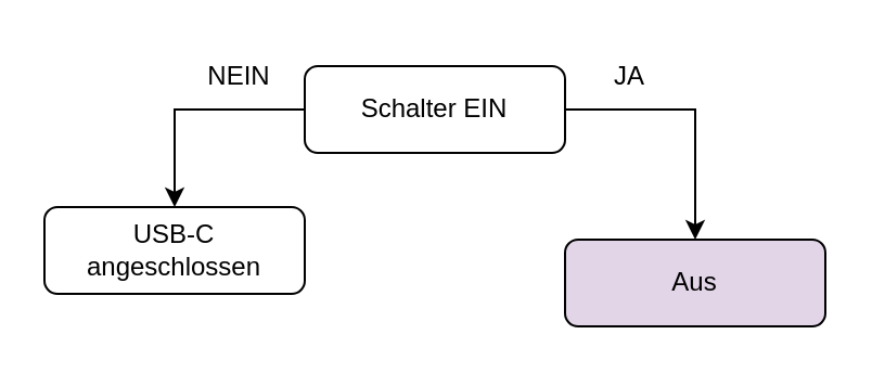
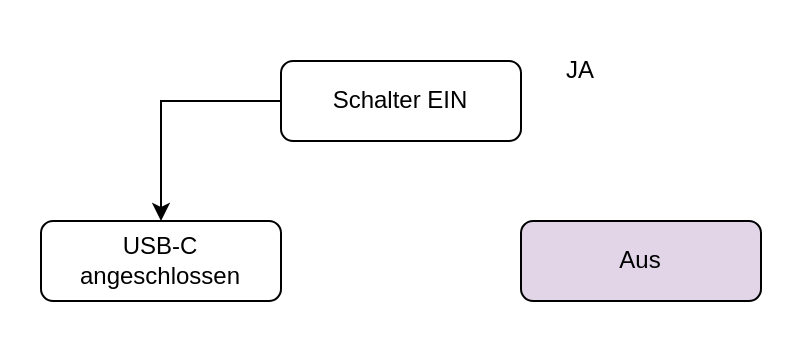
  <mxCell id="0" />
  <mxCell id="1" parent="0" />
  <mxCell id="2" style="edgeStyle=orthogonalEdgeStyle;rounded=0;orthogonalLoop=1;jettySize=auto;html=1;exitX=0;exitY=0.5;exitDx=0;exitDy=0;entryX=0.5;entryY=0;entryDx=0;entryDy=0;" edge="1" parent="1" source="4" target="5"><mxGeometry relative="1" as="geometry" /></mxCell>
- <mxCell id="3" style="edgeStyle=orthogonalEdgeStyle;rounded=0;orthogonalLoop=1;jettySize=auto;html=1;exitX=1;exitY=0.5;exitDx=0;exitDy=0;entryX=0.5;entryY=0;entryDx=0;entryDy=0;" edge="1" parent="1" source="4" target="6"><mxGeometry relative="1" as="geometry" /></mxCell>
  <mxCell id="4" value="Schalter EIN" style="rounded=1;whiteSpace=wrap;html=1;" vertex="1" parent="1"><mxGeometry x="140" y="30" width="120" height="40" as="geometry" /></mxCell>
- <mxCell id="5" value="USB-C angeschlossen" style="rounded=1;whiteSpace=wrap;html=1;" vertex="1" parent="1"><mxGeometry x="20" y="95" width="120" height="40" as="geometry" /></mxCell>
+ <mxCell id="5" value="USB-C angeschlossen" style="rounded=1;whiteSpace=wrap;html=1;" vertex="1" parent="1"><mxGeometry x="20" y="110" width="120" height="40" as="geometry" /></mxCell>
  <mxCell id="6" value="Aus" style="rounded=1;whiteSpace=wrap;html=1;fillColor=#e1d5e7;" vertex="1" parent="1"><mxGeometry x="260" y="110" width="120" height="40" as="geometry" /></mxCell>
- <mxCell id="7" value="NEIN" style="text;html=1;align=center;verticalAlign=middle;whiteSpace=wrap;rounded=0;" vertex="1" parent="1"><mxGeometry x="80" y="20" width="60" height="30" as="geometry" /></mxCell>
  <mxCell id="8" value="JA" style="text;html=1;align=center;verticalAlign=middle;whiteSpace=wrap;rounded=0;" vertex="1" parent="1"><mxGeometry x="260" y="20" width="60" height="30" as="geometry" /></mxCell>
